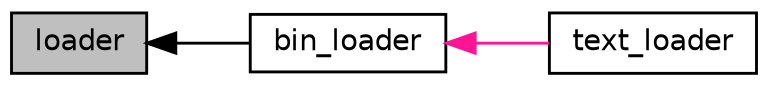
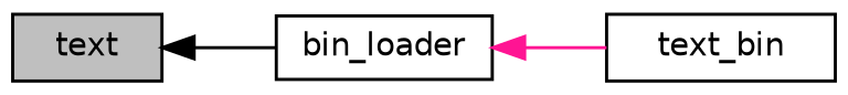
  digraph {
    rankdir=LR
    node [color=black fillcolor=white fontname=Helvetica fontsize=10 shape=record style=filled]
    edge [dir=back fontname=Helvetica fontsize=10 labelfontname=Helvetica labelfontsize=10 style=solid]
-   n1 [fillcolor=grey75 fontcolor=black height=0.2 label=loader width=0.4]
+   n1 [fillcolor=grey75 fontcolor=black height=0.2 label=text width=0.4]
    n2 [height=0.2 label=bin_loader width=0.4]
-   n3 [height=0.2 label=text_loader width=0.4]
+   n3 [height=0.2 label=text_bin width=0.4]
    n1 -> n2 [color=black]
    n2 -> n3 [color=deeppink]
  }
